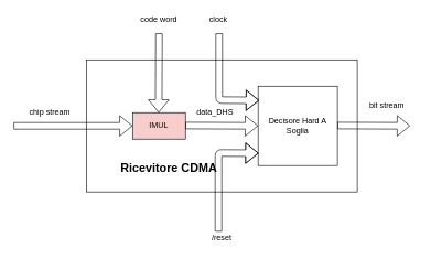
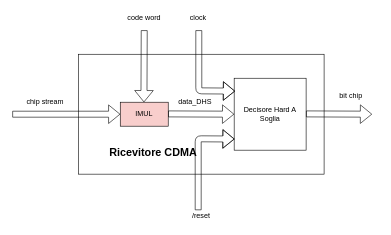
  <mxCell id="0" />
  <mxCell id="1" parent="0" />
  <mxCell id="2" value="" style="rounded=0;whiteSpace=wrap;html=1;" vertex="1" parent="1"><mxGeometry x="130" y="90" width="410" height="200" as="geometry" /></mxCell>
  <mxCell id="3" value="Decisore Hard A Soglia" style="whiteSpace=wrap;html=1;aspect=fixed;" vertex="1" parent="1"><mxGeometry x="390" y="130" width="120" height="120" as="geometry" /></mxCell>
  <mxCell id="4" value="" style="shape=flexArrow;endArrow=classic;html=1;" edge="1" parent="1" target="5"><mxGeometry width="50" height="50" relative="1" as="geometry"><mxPoint x="20" y="190" as="sourcePoint" /><mxPoint x="70" y="170" as="targetPoint" /></mxGeometry></mxCell>
  <mxCell id="5" value="IMUL" style="rounded=0;whiteSpace=wrap;html=1;fillColor=#f8cecc;" vertex="1" parent="1"><mxGeometry x="200" y="170" width="80" height="40" as="geometry" /></mxCell>
  <mxCell id="6" value="" style="shape=flexArrow;endArrow=classic;html=1;" edge="1" parent="1"><mxGeometry width="50" height="50" relative="1" as="geometry"><mxPoint x="240" y="50" as="sourcePoint" /><mxPoint x="239.5" y="170" as="targetPoint" /></mxGeometry></mxCell>
  <mxCell id="7" value="" style="shape=flexArrow;endArrow=classic;html=1;" edge="1" parent="1"><mxGeometry width="50" height="50" relative="1" as="geometry"><mxPoint x="280" y="189.5" as="sourcePoint" /><mxPoint x="390" y="190" as="targetPoint" /></mxGeometry></mxCell>
  <mxCell id="8" value="" style="shape=flexArrow;endArrow=classic;html=1;entryX=0.012;entryY=0.179;entryDx=0;entryDy=0;entryPerimeter=0;" edge="1" parent="1" target="3"><mxGeometry width="50" height="50" relative="1" as="geometry"><mxPoint x="331" y="50" as="sourcePoint" /><mxPoint x="330" y="170" as="targetPoint" /><Array as="points"><mxPoint x="331" y="151" /></Array></mxGeometry></mxCell>
  <mxCell id="9" value="" style="shape=flexArrow;endArrow=classic;html=1;entryX=0.005;entryY=0.845;entryDx=0;entryDy=0;entryPerimeter=0;" edge="1" parent="1" target="3"><mxGeometry width="50" height="50" relative="1" as="geometry"><mxPoint x="330" y="350" as="sourcePoint" /><mxPoint x="401.44" y="161.48" as="targetPoint" /><Array as="points"><mxPoint x="330" y="231" /></Array></mxGeometry></mxCell>
  <mxCell id="10" value="" style="shape=flexArrow;endArrow=classic;html=1;" edge="1" parent="1"><mxGeometry width="50" height="50" relative="1" as="geometry"><mxPoint x="510" y="189.5" as="sourcePoint" /><mxPoint x="620" y="190" as="targetPoint" /></mxGeometry></mxCell>
  <mxCell id="11" value="chip stream" style="text;html=1;strokeColor=none;fillColor=none;align=center;verticalAlign=middle;whiteSpace=wrap;rounded=0;" vertex="1" parent="1"><mxGeometry x="30" y="160" width="90" height="20" as="geometry" /></mxCell>
  <mxCell id="12" value="code word" style="text;html=1;strokeColor=none;fillColor=none;align=center;verticalAlign=middle;whiteSpace=wrap;rounded=0;" vertex="1" parent="1"><mxGeometry x="195" y="20" width="90" height="20" as="geometry" /></mxCell>
  <mxCell id="13" value="clock" style="text;html=1;strokeColor=none;fillColor=none;align=center;verticalAlign=middle;whiteSpace=wrap;rounded=0;" vertex="1" parent="1"><mxGeometry x="285" y="20" width="90" height="20" as="geometry" /></mxCell>
  <mxCell id="14" value="data_DHS" style="text;html=1;strokeColor=none;fillColor=none;align=center;verticalAlign=middle;whiteSpace=wrap;rounded=0;" vertex="1" parent="1"><mxGeometry x="280" y="160" width="90" height="20" as="geometry" /></mxCell>
- <mxCell id="15" value="bit stream" style="text;html=1;strokeColor=none;fillColor=none;align=center;verticalAlign=middle;whiteSpace=wrap;rounded=0;" vertex="1" parent="1"><mxGeometry x="540" y="150" width="90" height="20" as="geometry" /></mxCell>
+ <mxCell id="15" value="bit chip" style="text;html=1;strokeColor=none;fillColor=none;align=center;verticalAlign=middle;whiteSpace=wrap;rounded=0;" vertex="1" parent="1"><mxGeometry x="540" y="150" width="90" height="20" as="geometry" /></mxCell>
  <mxCell id="16" value="/reset" style="text;html=1;strokeColor=none;fillColor=none;align=center;verticalAlign=middle;whiteSpace=wrap;rounded=0;" vertex="1" parent="1"><mxGeometry x="290" y="350" width="90" height="20" as="geometry" /></mxCell>
  <mxCell id="17" value="&lt;b&gt;&lt;font style=&quot;font-size: 18px&quot;&gt;Ricevitore CDMA&lt;/font&gt;&lt;/b&gt;" style="text;html=1;strokeColor=none;fillColor=none;align=center;verticalAlign=middle;whiteSpace=wrap;rounded=0;" vertex="1" parent="1"><mxGeometry x="175" y="245" width="160" height="20" as="geometry" /></mxCell>
